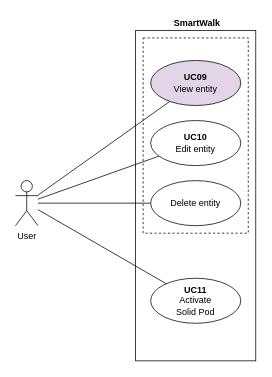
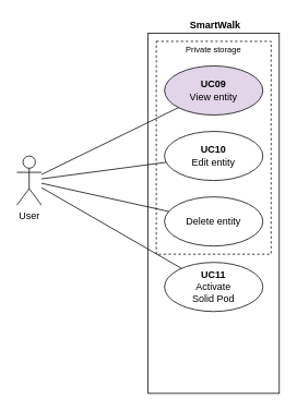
  <mxCell id="0" />
  <mxCell id="1" parent="0" />
  <mxCell id="2" value="" style="rounded=0;whiteSpace=wrap;html=1;fillColor=none;perimeterSpacing=0;shadow=0;glass=0;" parent="1" vertex="1"><mxGeometry x="180" y="40" width="160" height="440" as="geometry" /></mxCell>
  <mxCell id="3" value="" style="rounded=0;whiteSpace=wrap;html=1;fillColor=none;perimeterSpacing=0;dashed=1;shadow=0;glass=0;" parent="1" vertex="1"><mxGeometry x="190" y="50" width="140" height="260" as="geometry" /></mxCell>
- <mxCell id="4" value="User" style="shape=umlActor;verticalLabelPosition=bottom;verticalAlign=top;html=1;outlineConnect=0;" parent="1" vertex="1"><mxGeometry x="20" y="240" width="30" height="60" as="geometry" /></mxCell>
+ <mxCell id="4" value="User" style="shape=umlActor;verticalLabelPosition=bottom;verticalAlign=top;html=1;outlineConnect=0;" parent="1" vertex="1"><mxGeometry x="20" y="190" width="30" height="60" as="geometry" /></mxCell>
  <mxCell id="5" value="SmartWalk" style="rounded=0;whiteSpace=wrap;html=1;fillColor=none;dashed=1;strokeColor=none;spacing=0;spacingRight=0;align=center;fontStyle=1;spacingLeft=4;" parent="1" vertex="1"><mxGeometry x="180" y="20" width="160" height="20" as="geometry" /></mxCell>
  <mxCell id="6" value="&lt;b&gt;UC09&lt;br&gt;&lt;/b&gt;View entity" style="ellipse;whiteSpace=wrap;html=1;strokeWidth=1;fillColor=#e1d5e7;" parent="1" vertex="1"><mxGeometry x="200" y="80" width="120" height="60" as="geometry" /></mxCell>
  <mxCell id="7" value="&lt;b&gt;UC10&lt;br&gt;&lt;/b&gt;Edit entity" style="ellipse;whiteSpace=wrap;html=1;strokeWidth=1;" parent="1" vertex="1"><mxGeometry x="200" y="160" width="120" height="60" as="geometry" /></mxCell>
  <mxCell id="8" value="Delete entity" style="ellipse;whiteSpace=wrap;html=1;strokeWidth=1;" parent="1" vertex="1"><mxGeometry x="200" y="240" width="120" height="60" as="geometry" /></mxCell>
  <mxCell id="9" value="" style="endArrow=none;html=1;rounded=0;" parent="1" source="4" target="6" edge="1"><mxGeometry width="50" height="50" relative="1" as="geometry"><mxPoint x="250" y="170" as="sourcePoint" /><mxPoint x="300" y="120" as="targetPoint" /></mxGeometry></mxCell>
  <mxCell id="10" value="" style="endArrow=none;html=1;rounded=0;" parent="1" source="4" target="7" edge="1"><mxGeometry width="50" height="50" relative="1" as="geometry"><mxPoint x="60" y="192" as="sourcePoint" /><mxPoint x="150" y="142" as="targetPoint" /></mxGeometry></mxCell>
  <mxCell id="11" value="" style="endArrow=none;html=1;rounded=0;" parent="1" source="4" target="8" edge="1"><mxGeometry width="50" height="50" relative="1" as="geometry"><mxPoint x="60" y="200" as="sourcePoint" /><mxPoint x="130" y="200" as="targetPoint" /></mxGeometry></mxCell>
- <mxCell id="13" value="&lt;b&gt;UC11&lt;br&gt;&lt;/b&gt;Activate&lt;br&gt;Solid Pod" style="ellipse;whiteSpace=wrap;html=1;strokeWidth=1;" vertex="1" parent="1"><mxGeometry x="200" y="370" width="120" height="60" as="geometry" /></mxCell>
+ <mxCell id="12" value="Private storage" style="text;html=1;strokeColor=none;fillColor=none;align=center;verticalAlign=middle;whiteSpace=wrap;rounded=0;fontSize=10;" parent="1" vertex="1"><mxGeometry x="190" y="50" width="140" height="20" as="geometry" /></mxCell>
+ <mxCell id="13" value="&lt;b&gt;UC11&lt;br&gt;&lt;/b&gt;Activate&lt;br&gt;Solid Pod" style="ellipse;whiteSpace=wrap;html=1;strokeWidth=1;" vertex="1" parent="1"><mxGeometry x="200" y="320" width="120" height="60" as="geometry" /></mxCell>
  <mxCell id="14" value="" style="endArrow=none;html=1;rounded=0;" edge="1" parent="1" source="4" target="13"><mxGeometry width="50" height="50" relative="1" as="geometry"><mxPoint x="60" y="269" as="sourcePoint" /><mxPoint x="236" y="145" as="targetPoint" /></mxGeometry></mxCell>
